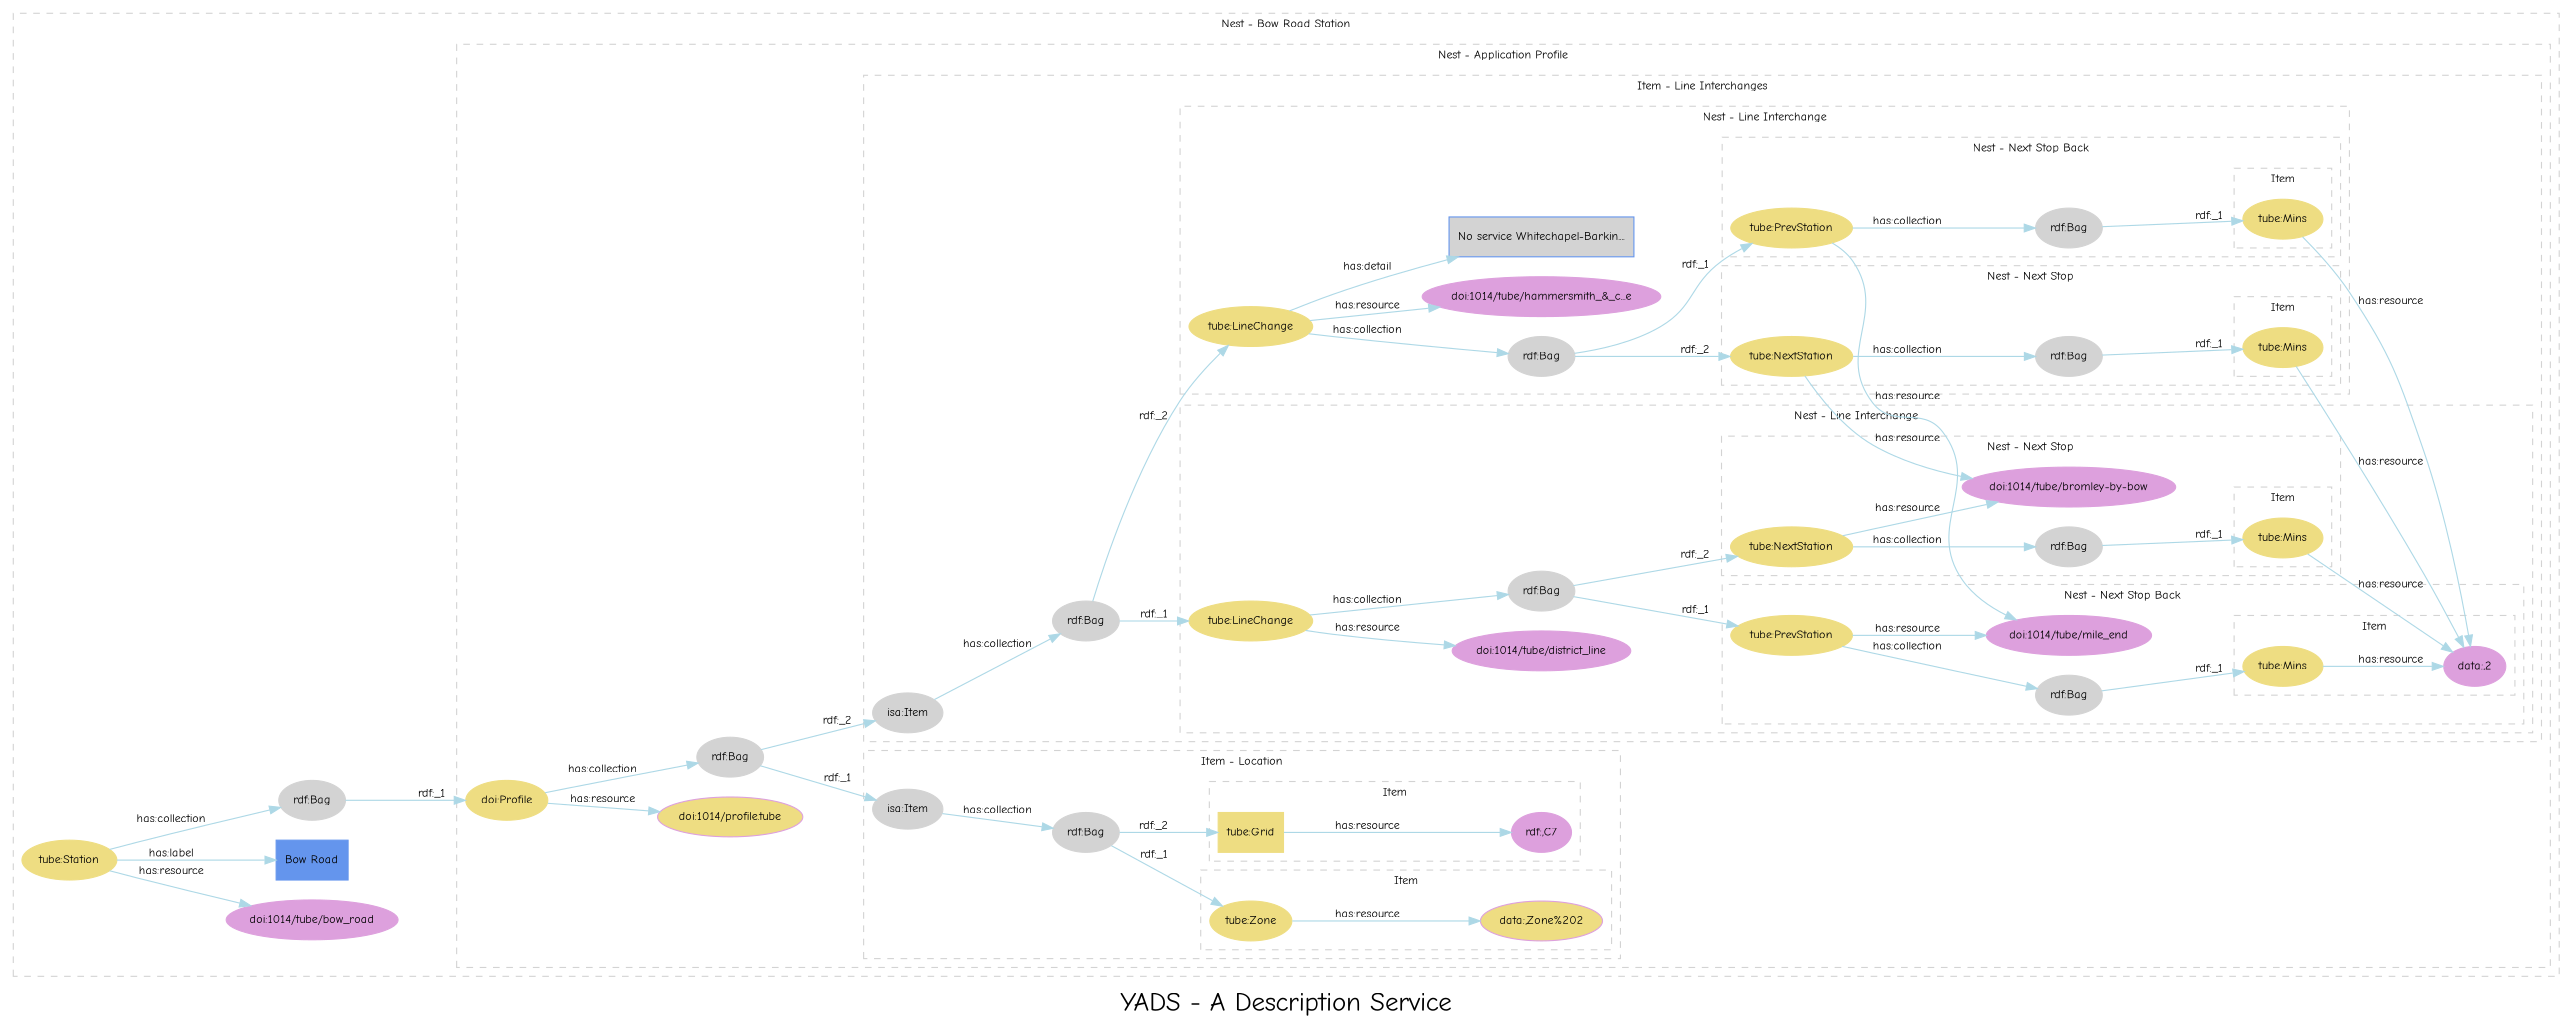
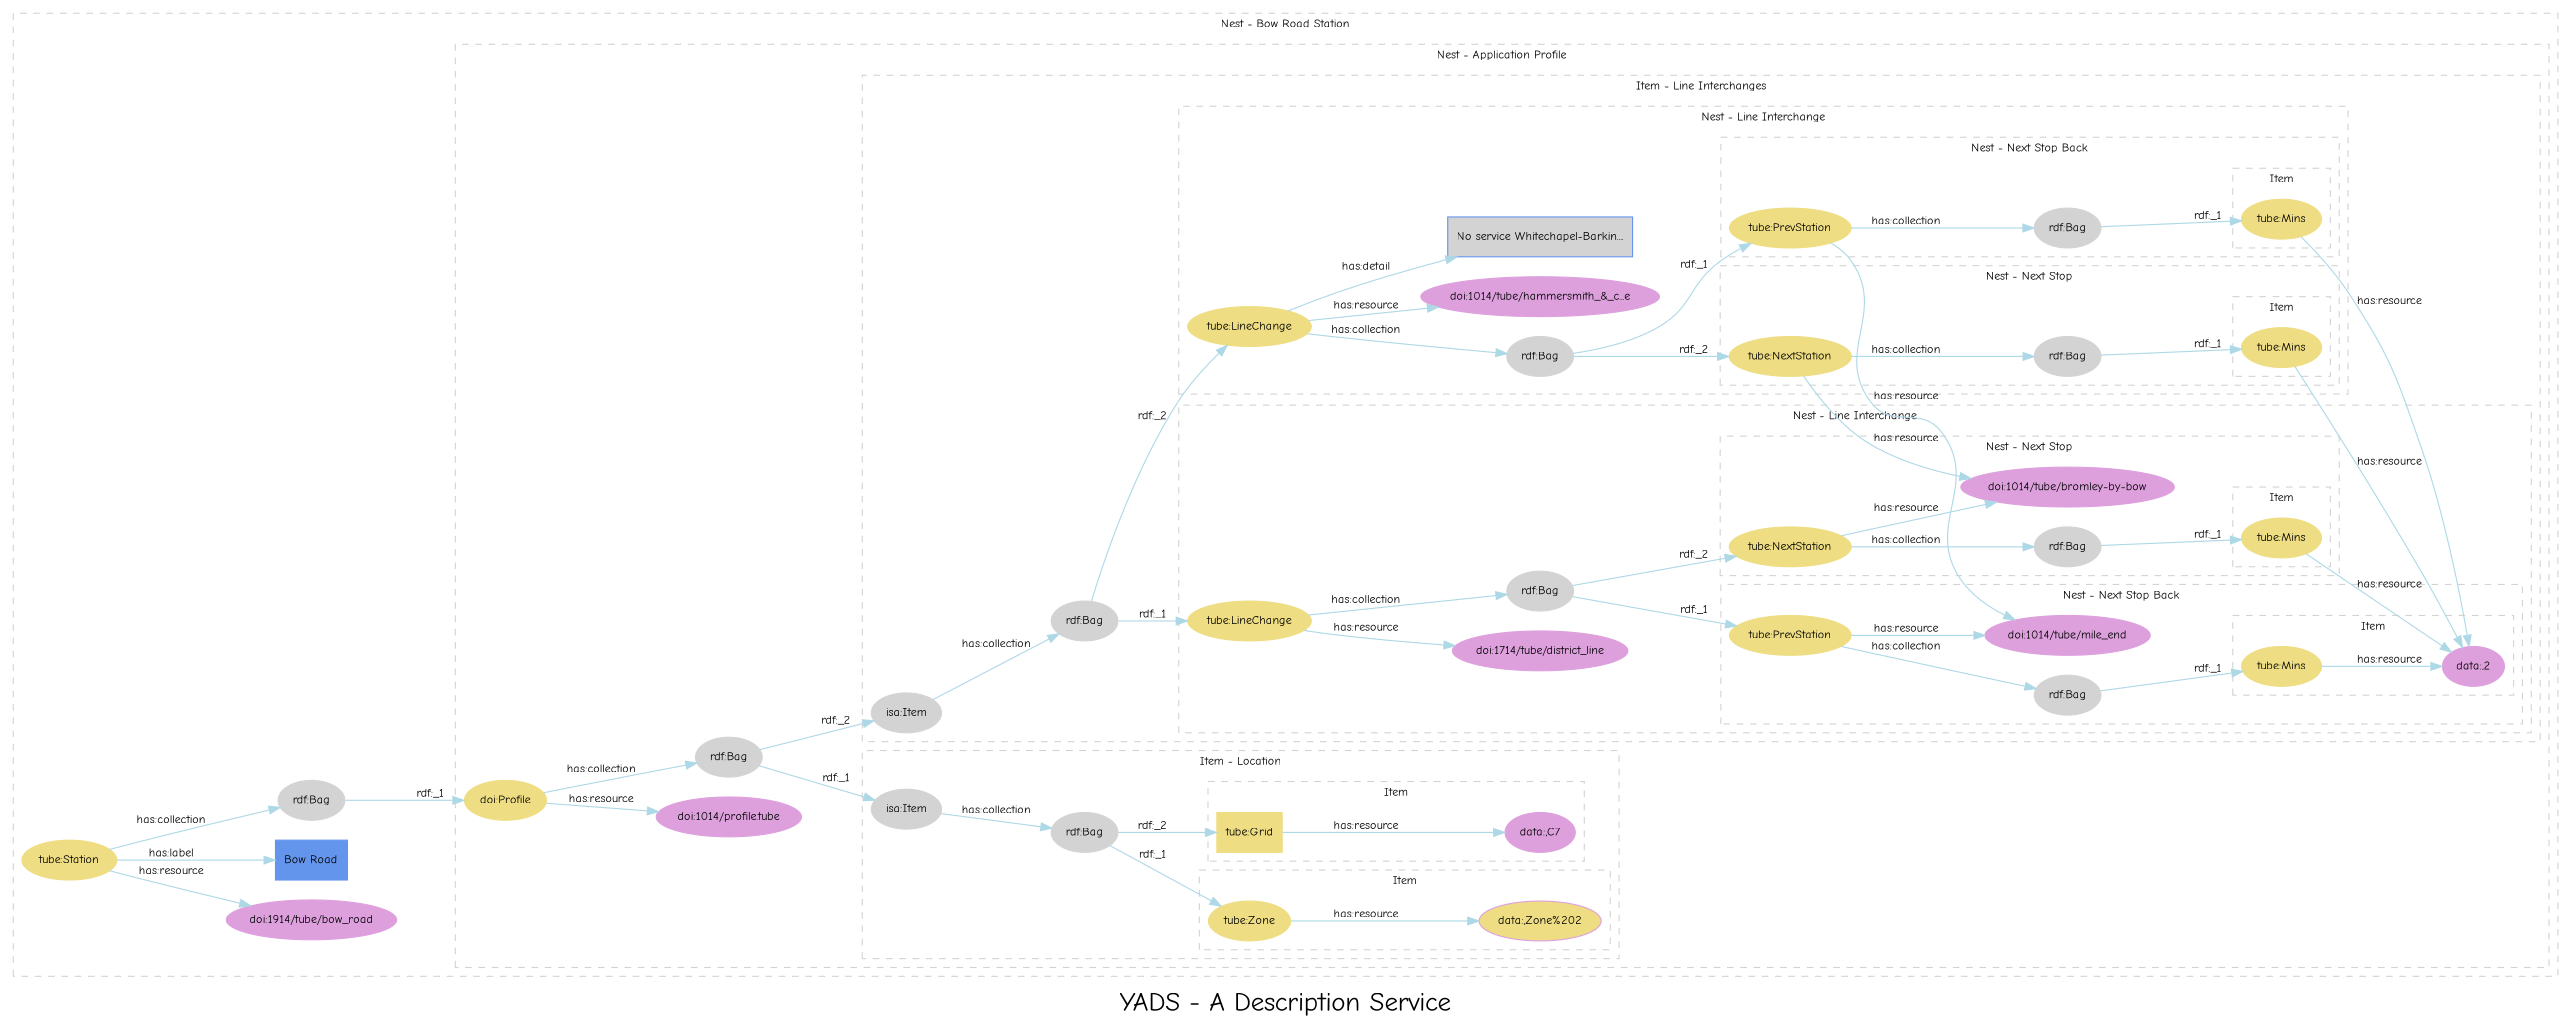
  digraph {
    fontname="Comic Neue"
    fontsize=24
    label="YADS - A Description Service"
    rankdir=LR
    node [color=lightgoldenrod fontcolor=black fontname="Comic Neue" fontsize=11 style=filled]
    edge [color=lightblue fontcolor=black fontname="Comic Neue" fontsize=11 style=filled]
    n1 [label="tube:Zone"]
    "data:,Zone%202" [color=plum fillcolor=lightgoldenrod]
    n3 [label="tube:Grid" shape=box]
-   "data:,C7" [color=plum label="rdf:,C7"]
+   "data:,C7" [color=plum]
    n5 [color=lightgrey label="isa:Item"]
    n6 [color=lightgrey label="rdf:Bag"]
    n7 [label="tube:Mins"]
    "data:,2" [color=plum]
    n9 [label="tube:PrevStation"]
    "doi:1014/tube/mile_end" [color=plum]
    n11 [color=lightgrey label="rdf:Bag"]
    n12 [label="tube:Mins"]
    n13 [label="tube:NextStation"]
    "doi:1014/tube/bromley-by-bow" [color=plum]
    n15 [color=lightgrey label="rdf:Bag"]
    n16 [label="tube:LineChange"]
-   "doi:1014/tube/district_line" [color=plum]
+   "doi:1014/tube/district_line" [color=plum label="doi:1714/tube/district_line"]
    n18 [color=lightgrey label="rdf:Bag"]
    n19 [label="tube:Mins"]
    n20 [label="tube:PrevStation"]
    n21 [color=lightgrey label="rdf:Bag"]
    n22 [label="tube:Mins"]
    n23 [label="tube:NextStation"]
    n24 [color=lightgrey label="rdf:Bag"]
    n25 [label="tube:LineChange"]
    "doi:1014/tube/hammersmith_&amp;_c...e" [color=plum]
    n27 [color=cornflowerblue fillcolor=lightgrey label="No service Whitechapel-Barkin...." shape=box]
    n28 [color=lightgrey label="rdf:Bag"]
    n29 [color=lightgrey label="isa:Item"]
    n30 [color=lightgrey label="rdf:Bag"]
    n31 [label="doi:Profile"]
-   "doi:1014/profile.tube" [color=plum fillcolor=lightgoldenrod]
+   "doi:1014/profile.tube" [color=plum]
    n33 [color=lightgrey label="rdf:Bag"]
    n34 [label="tube:Station"]
-   "doi:1014/tube/bow_road" [color=plum]
+   "doi:1014/tube/bow_road" [color=plum label="doi:1914/tube/bow_road"]
    n36 [color=cornflowerblue label="Bow Road" shape=box]
    n37 [color=lightgrey label="rdf:Bag"]
    subgraph cluster_1 {
      color=lightgrey
      fontcolor=black
      fontsize=11
      label="Nest - Bow Road Station"
      style=dashed
      n34
      "doi:1014/tube/bow_road"
      n36
      n37
      subgraph cluster_2 {
        color=lightgrey
        fontcolor=black
        fontsize=11
        label="Nest - Application Profile"
        style=dashed
        n31
        "doi:1014/profile.tube"
        n33
        subgraph cluster_3 {
          color=lightgrey
          fontcolor=black
          fontsize=11
          label="Item - Location"
          style=dashed
          n5
          n6
          subgraph cluster_4 {
            color=lightgrey
            fontcolor=black
            fontsize=11
            label=Item
            style=dashed
            n1
            "data:,Zone%202"
          }
          subgraph cluster_5 {
            color=lightgrey
            fontcolor=black
            fontsize=11
            label=Item
            style=dashed
            n3
            "data:,C7"
          }
        }
        subgraph cluster_6 {
          color=lightgrey
          fontcolor=black
          fontsize=11
          label="Item - Line Interchanges"
          style=dashed
          n29
          n30
          subgraph cluster_7 {
            color=lightgrey
            fontcolor=black
            fontsize=11
            label="Nest - Line Interchange"
            style=dashed
            n16
            "doi:1014/tube/district_line"
            n18
            subgraph cluster_8 {
              color=lightgrey
              fontcolor=black
              fontsize=11
              label="Nest - Next Stop Back"
              style=dashed
              n9
              "doi:1014/tube/mile_end"
              n11
              subgraph cluster_9 {
                color=lightgrey
                fontcolor=black
                fontsize=11
                label=Item
                style=dashed
                n7
                "data:,2"
              }
            }
            subgraph cluster_10 {
              color=lightgrey
              fontcolor=black
              fontsize=11
              label="Nest - Next Stop"
              style=dashed
              n13
              "doi:1014/tube/bromley-by-bow"
              n15
              subgraph cluster_11 {
                color=lightgrey
                fontcolor=black
                fontsize=11
                label=Item
                style=dashed
                n12
              }
            }
          }
          subgraph cluster_12 {
            color=lightgrey
            fontcolor=black
            fontsize=11
            label="Nest - Line Interchange"
            style=dashed
            n25
            "doi:1014/tube/hammersmith_&amp;_c...e"
            n27
            n28
            subgraph cluster_13 {
              color=lightgrey
              fontcolor=black
              fontsize=11
              label="Nest - Next Stop Back"
              style=dashed
              n20
              n21
              subgraph cluster_14 {
                color=lightgrey
                fontcolor=black
                fontsize=11
                label=Item
                style=dashed
                n19
              }
            }
            subgraph cluster_15 {
              color=lightgrey
              fontcolor=black
              fontsize=11
              label="Nest - Next Stop"
              style=dashed
              n23
              n24
              subgraph cluster_16 {
                color=lightgrey
                fontcolor=black
                fontsize=11
                label=Item
                style=dashed
                n22
              }
            }
          }
        }
      }
    }
    n1 -> "data:,Zone%202" [label="has:resource"]
    n3 -> "data:,C7" [label="has:resource"]
    n5 -> n6 [label="has:collection"]
    n6 -> n1 [label="rdf:_1"]
    n6 -> n3 [label="rdf:_2"]
    n7 -> "data:,2" [label="has:resource"]
    n9 -> "doi:1014/tube/mile_end" [label="has:resource"]
    n9 -> n11 [label="has:collection"]
    n11 -> n7 [label="rdf:_1"]
    n12 -> "data:,2" [label="has:resource"]
    n13 -> "doi:1014/tube/bromley-by-bow" [label="has:resource"]
    n13 -> n15 [label="has:collection"]
    n15 -> n12 [label="rdf:_1"]
    n16 -> "doi:1014/tube/district_line" [label="has:resource"]
    n16 -> n18 [label="has:collection"]
    n18 -> n9 [label="rdf:_1"]
    n18 -> n13 [label="rdf:_2"]
    n19 -> "data:,2" [label="has:resource"]
    n20 -> "doi:1014/tube/mile_end" [label="has:resource"]
    n20 -> n21 [label="has:collection"]
    n21 -> n19 [label="rdf:_1"]
    n22 -> "data:,2" [label="has:resource"]
    n23 -> "doi:1014/tube/bromley-by-bow" [label="has:resource"]
    n23 -> n24 [label="has:collection"]
    n24 -> n22 [label="rdf:_1"]
    n25 -> "doi:1014/tube/hammersmith_&amp;_c...e" [label="has:resource"]
    n25 -> n27 [label="has:detail"]
    n25 -> n28 [label="has:collection"]
    n28 -> n20 [label="rdf:_1"]
    n28 -> n23 [label="rdf:_2"]
    n29 -> n30 [label="has:collection"]
    n30 -> n16 [label="rdf:_1"]
    n30 -> n25 [label="rdf:_2"]
    n31 -> "doi:1014/profile.tube" [label="has:resource"]
    n31 -> n33 [label="has:collection"]
    n33 -> n5 [label="rdf:_1"]
    n33 -> n29 [label="rdf:_2"]
    n34 -> "doi:1014/tube/bow_road" [label="has:resource"]
    n34 -> n36 [label="has:label"]
    n34 -> n37 [label="has:collection"]
    n37 -> n31 [label="rdf:_1"]
  }
